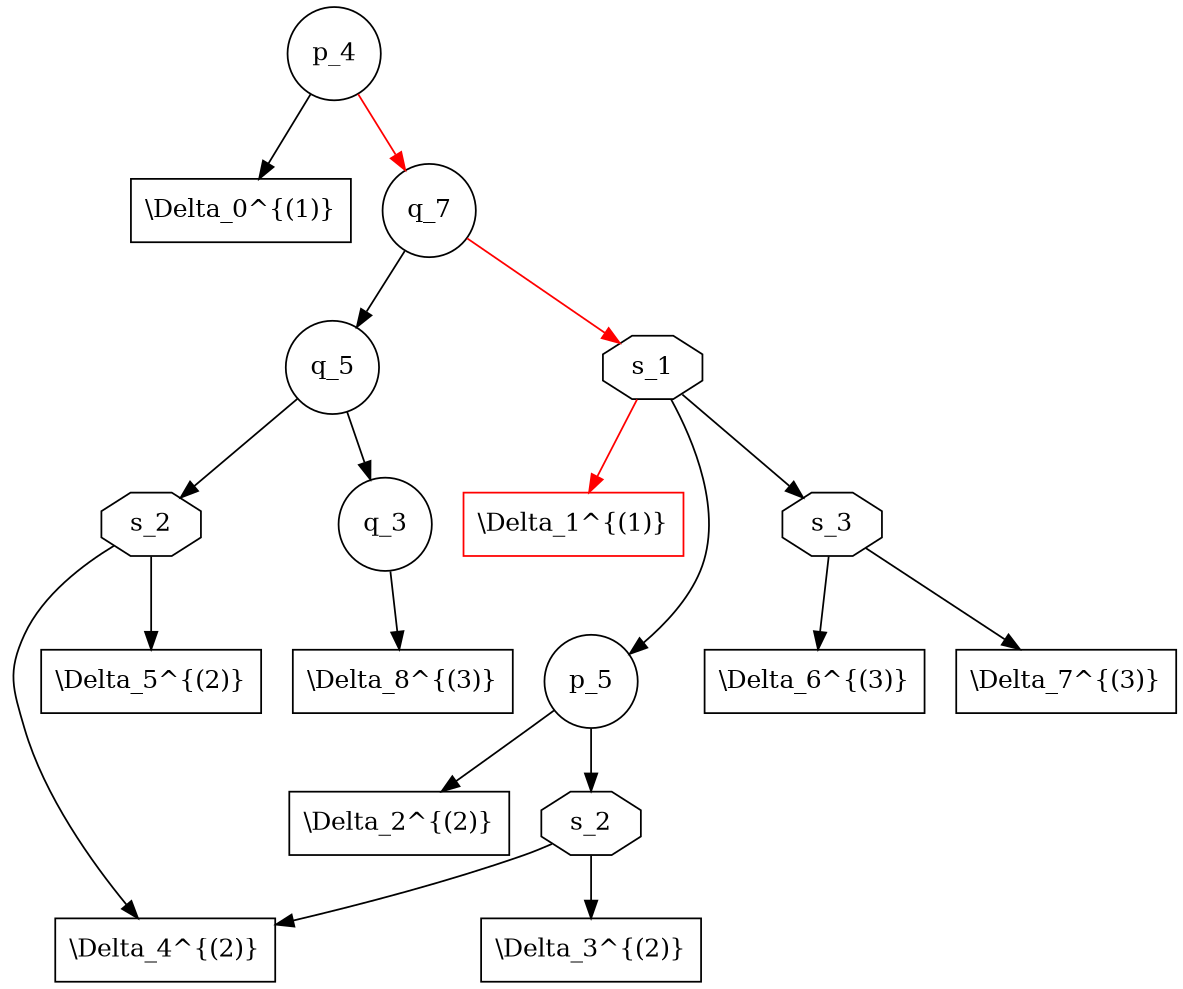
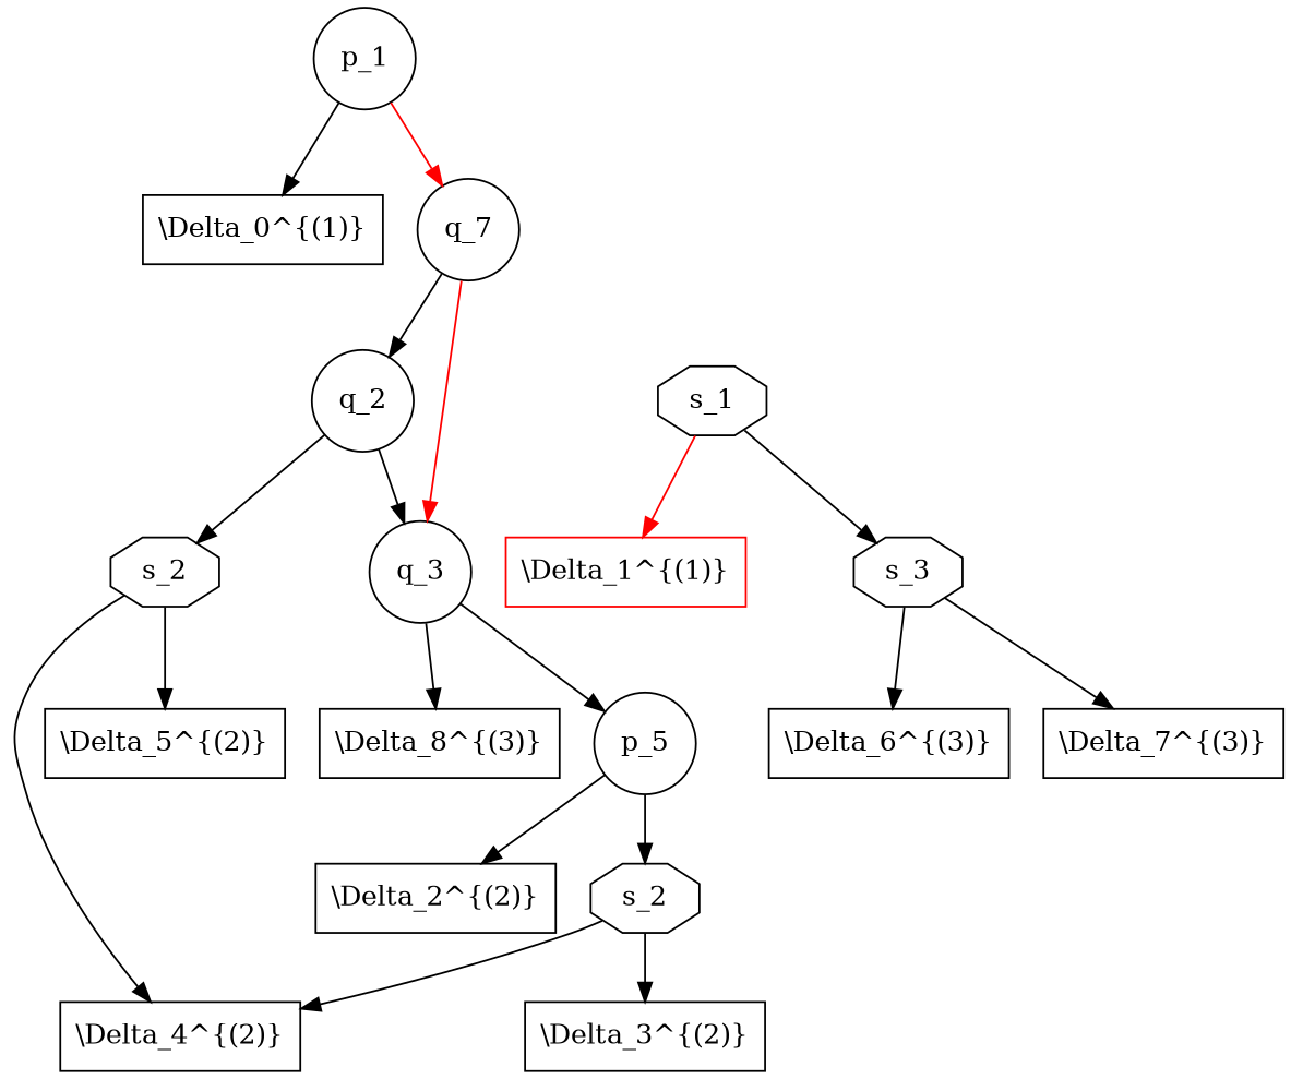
  digraph {
    node [shape=box]
-   n1 [label=p_4 shape=circle]
+   n1 [label=p_1 shape=circle]
    n2 [label="\\Delta_0^{(1)}"]
    n3 [label=q_7 shape=circle]
-   n4 [label=q_5 shape=circle]
+   n4 [label=q_2 shape=circle]
    n5 [label=s_1 shape=octagon]
    n6 [label=s_2 shape=octagon]
    n7 [label=q_3 shape=circle]
    n8 [color=red label="\\Delta_1^{(1)}"]
    n9 [label=p_5 shape=circle]
    n10 [label=s_3 shape=octagon]
    n11 [label="\\Delta_2^{(2)}"]
    n12 [label=s_2 shape=octagon]
    n13 [label="\\Delta_3^{(2)}"]
    n14 [label="\\Delta_4^{(2)}"]
    n15 [label="\\Delta_5^{(2)}"]
    n16 [label="\\Delta_8^{(3)}"]
    n17 [label="\\Delta_6^{(3)}"]
    n18 [label="\\Delta_7^{(3)}"]
    n1 -> n2
    n1 -> n3 [color=red]
    n3 -> n4
-   n3 -> n5 [color=red]
+   n3 -> n7 [color=red]
    n4 -> n6
    n4 -> n7
    n5 -> n8 [color=red]
-   n5 -> n9
+   n7 -> n9
    n5 -> n10
    n6 -> n14
    n6 -> n15
    n7 -> n16
    n9 -> n11
    n9 -> n12
    n10 -> n17
    n10 -> n18
    n12 -> n13
    n12 -> n14
  }
